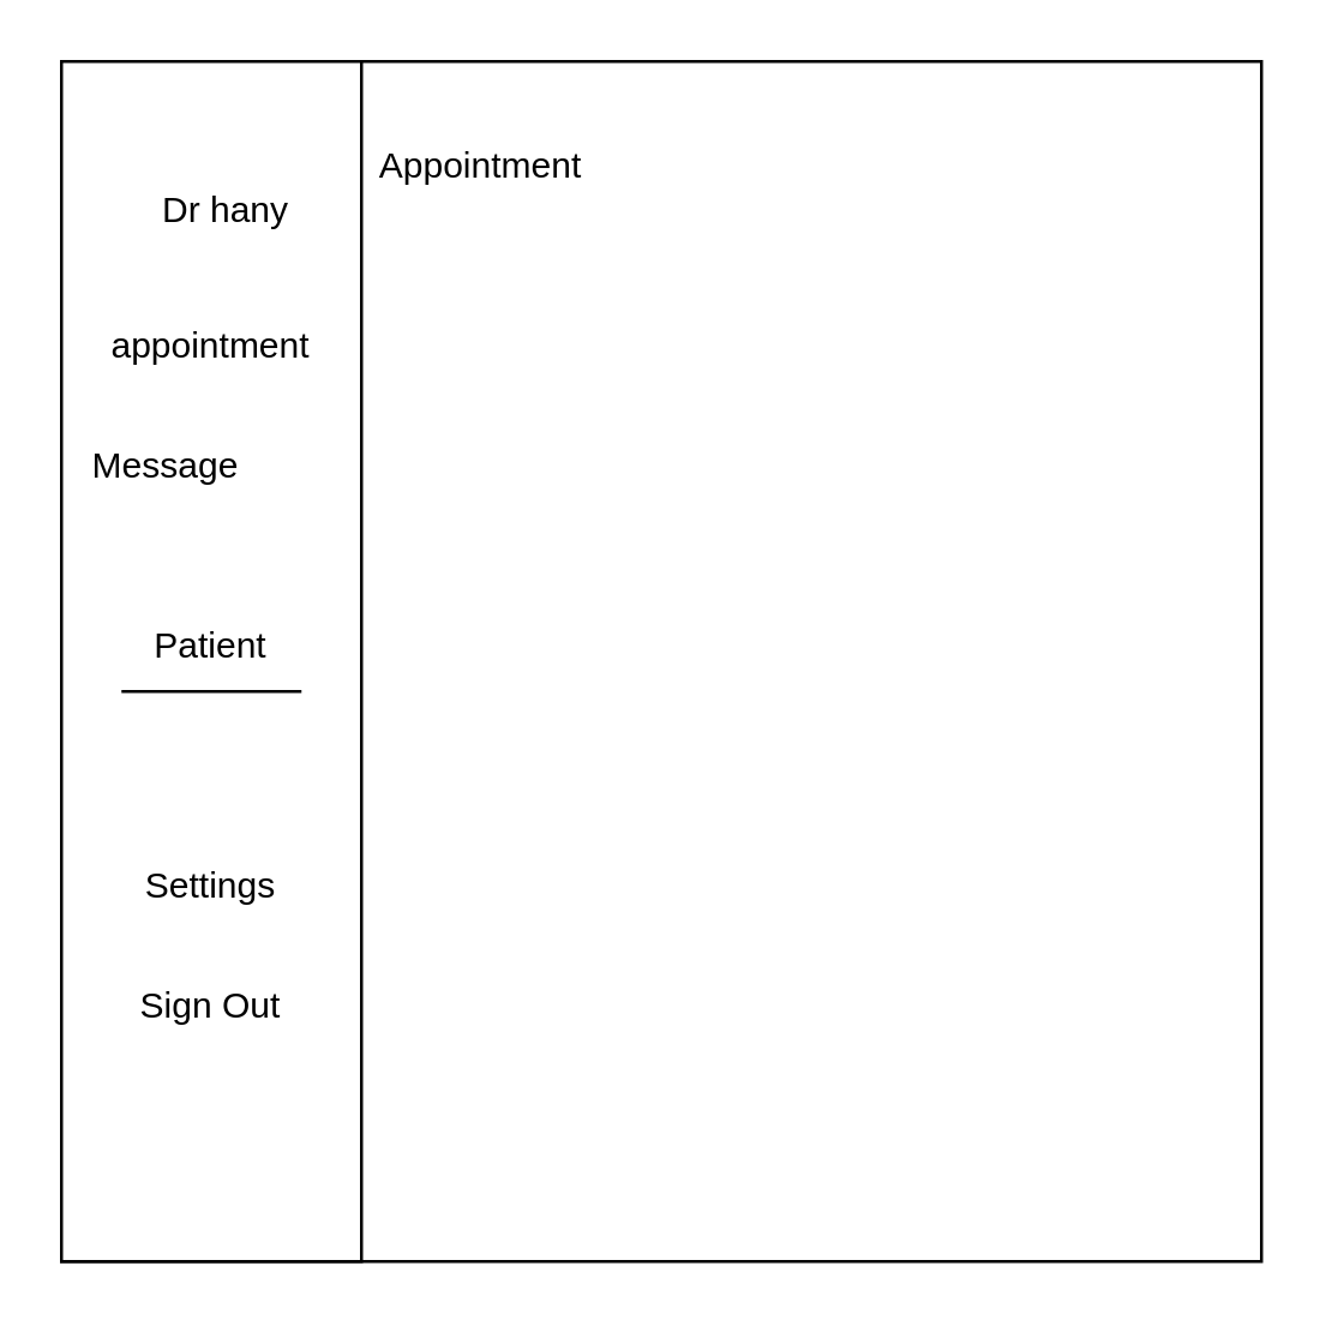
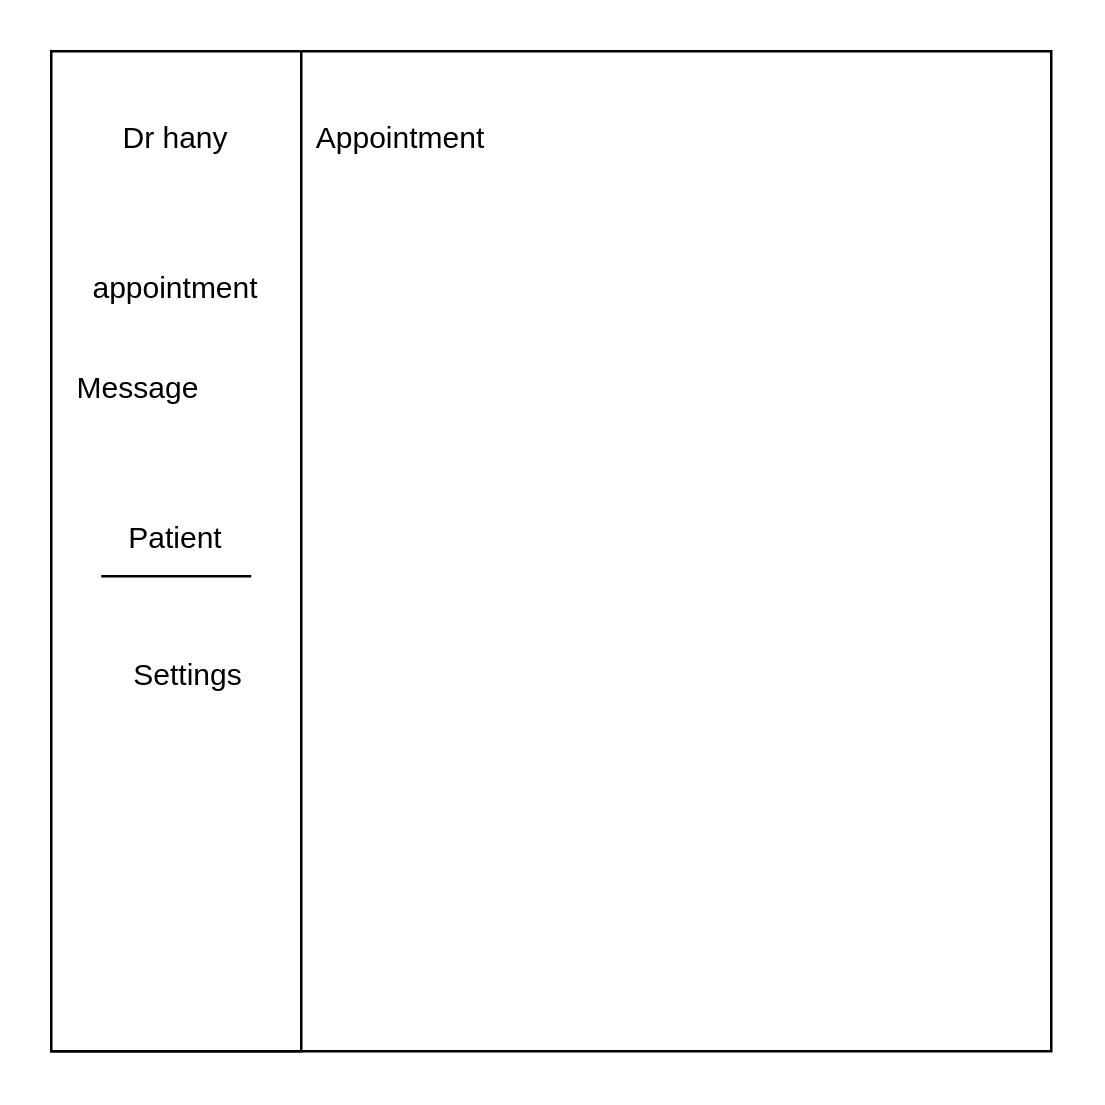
  <mxCell id="0" />
  <mxCell id="1" parent="0" />
  <mxCell id="2" value="" style="whiteSpace=wrap;html=1;aspect=fixed;" parent="1" vertex="1"><mxGeometry x="20" y="20" width="400" height="400" as="geometry" /></mxCell>
  <mxCell id="3" value="" style="rounded=0;whiteSpace=wrap;html=1;direction=south;" parent="1" vertex="1"><mxGeometry x="20" y="20" width="100" height="400" as="geometry" /></mxCell>
- <mxCell id="4" value="Dr hany" style="text;html=1;strokeColor=none;fillColor=none;align=center;verticalAlign=middle;whiteSpace=wrap;rounded=0;" parent="1" vertex="1"><mxGeometry x="45" y="55" width="60" height="30" as="geometry" /></mxCell>
+ <mxCell id="4" value="Dr hany" style="text;html=1;strokeColor=none;fillColor=none;align=center;verticalAlign=middle;whiteSpace=wrap;rounded=0;" parent="1" vertex="1"><mxGeometry x="40" y="40" width="60" height="30" as="geometry" /></mxCell>
  <mxCell id="5" value="appointment" style="text;html=1;strokeColor=none;fillColor=none;align=center;verticalAlign=middle;whiteSpace=wrap;rounded=0;" parent="1" vertex="1"><mxGeometry x="40" y="100" width="60" height="30" as="geometry" /></mxCell>
  <mxCell id="6" value="Message" style="text;html=1;strokeColor=none;fillColor=none;align=center;verticalAlign=middle;whiteSpace=wrap;rounded=0;" parent="1" vertex="1"><mxGeometry x="25" y="140" width="60" height="30" as="geometry" /></mxCell>
  <mxCell id="7" value="Patient" style="text;html=1;strokeColor=none;fillColor=none;align=center;verticalAlign=middle;whiteSpace=wrap;rounded=0;" parent="1" vertex="1"><mxGeometry x="40" y="200" width="60" height="30" as="geometry" /></mxCell>
  <mxCell id="8" value="" style="endArrow=none;html=1;exitX=0;exitY=1;exitDx=0;exitDy=0;entryX=1;entryY=1;entryDx=0;entryDy=0;" parent="1" source="7" target="7" edge="1"><mxGeometry width="50" height="50" relative="1" as="geometry"><mxPoint x="50" y="310" as="sourcePoint" /><mxPoint x="100" y="260" as="targetPoint" /></mxGeometry></mxCell>
- <mxCell id="9" value="Settings" style="text;html=1;strokeColor=none;fillColor=none;align=center;verticalAlign=middle;whiteSpace=wrap;rounded=0;" parent="1" vertex="1"><mxGeometry x="40" y="280" width="60" height="30" as="geometry" /></mxCell>
- <mxCell id="10" value="Sign Out" style="text;html=1;strokeColor=none;fillColor=none;align=center;verticalAlign=middle;whiteSpace=wrap;rounded=0;" parent="1" vertex="1"><mxGeometry x="40" y="320" width="60" height="30" as="geometry" /></mxCell>
+ <mxCell id="9" value="Settings" style="text;html=1;strokeColor=none;fillColor=none;align=center;verticalAlign=middle;whiteSpace=wrap;rounded=0;" parent="1" vertex="1"><mxGeometry x="45" y="255" width="60" height="30" as="geometry" /></mxCell>
  <mxCell id="11" value="Appointment" style="text;html=1;strokeColor=none;fillColor=none;align=center;verticalAlign=middle;whiteSpace=wrap;rounded=0;" parent="1" vertex="1"><mxGeometry x="130" y="40" width="60" height="30" as="geometry" /></mxCell>
